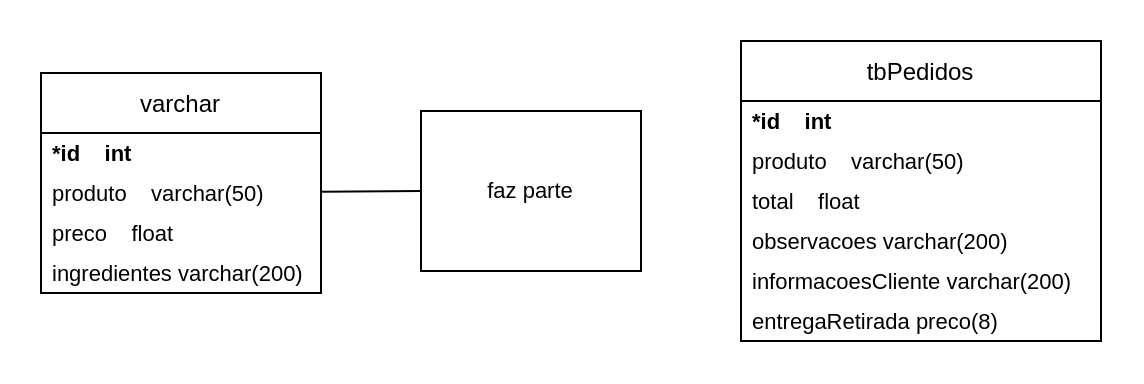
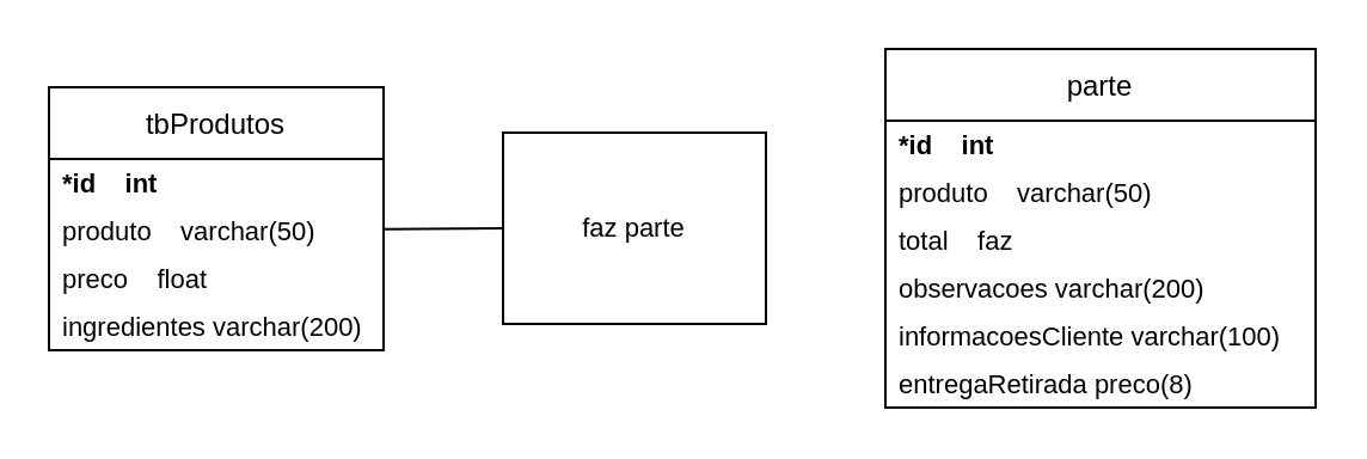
  <mxCell id="0" />
  <mxCell id="1" parent="0" />
- <mxCell id="2" value="varchar" style="swimlane;fontStyle=0;childLayout=stackLayout;horizontal=1;startSize=30;horizontalStack=0;resizeParent=1;resizeParentMax=0;resizeLast=0;collapsible=1;marginBottom=0;" vertex="1" parent="1"><mxGeometry x="20" y="36" width="140" height="110" as="geometry"><mxRectangle x="240" y="30" width="110" height="30" as="alternateBounds" /></mxGeometry></mxCell>
+ <mxCell id="2" value="tbProdutos" style="swimlane;fontStyle=0;childLayout=stackLayout;horizontal=1;startSize=30;horizontalStack=0;resizeParent=1;resizeParentMax=0;resizeLast=0;collapsible=1;marginBottom=0;" vertex="1" parent="1"><mxGeometry x="20" y="36" width="140" height="110" as="geometry"><mxRectangle x="240" y="30" width="110" height="30" as="alternateBounds" /></mxGeometry></mxCell>
  <mxCell id="3" value="*id    int" style="text;strokeColor=none;fillColor=none;align=left;verticalAlign=middle;spacingLeft=4;spacingRight=4;overflow=hidden;points=[[0,0.5],[1,0.5]];portConstraint=eastwest;rotatable=0;fontSize=11;fontStyle=1" vertex="1" parent="2"><mxGeometry y="30" width="140" height="20" as="geometry" /></mxCell>
  <mxCell id="4" value="produto    varchar(50)" style="text;strokeColor=none;fillColor=none;align=left;verticalAlign=middle;spacingLeft=4;spacingRight=4;overflow=hidden;points=[[0,0.5],[1,0.5]];portConstraint=eastwest;rotatable=0;fontSize=11;" vertex="1" parent="2"><mxGeometry y="50" width="140" height="20" as="geometry" /></mxCell>
  <mxCell id="5" value="preco    float" style="text;strokeColor=none;fillColor=none;align=left;verticalAlign=middle;spacingLeft=4;spacingRight=4;overflow=hidden;points=[[0,0.5],[1,0.5]];portConstraint=eastwest;rotatable=0;fontSize=11;" vertex="1" parent="2"><mxGeometry y="70" width="140" height="20" as="geometry" /></mxCell>
  <mxCell id="6" value="ingredientes varchar(200)" style="text;strokeColor=none;fillColor=none;align=left;verticalAlign=middle;spacingLeft=4;spacingRight=4;overflow=hidden;points=[[0,0.5],[1,0.5]];portConstraint=eastwest;rotatable=0;fontSize=11;" vertex="1" parent="2"><mxGeometry y="90" width="140" height="20" as="geometry" /></mxCell>
- <mxCell id="7" value="tbPedidos" style="swimlane;fontStyle=0;childLayout=stackLayout;horizontal=1;startSize=30;horizontalStack=0;resizeParent=1;resizeParentMax=0;resizeLast=0;collapsible=1;marginBottom=0;" vertex="1" parent="1"><mxGeometry x="370" y="20" width="180" height="150" as="geometry"><mxRectangle x="240" y="30" width="110" height="30" as="alternateBounds" /></mxGeometry></mxCell>
+ <mxCell id="7" value="parte" style="swimlane;fontStyle=0;childLayout=stackLayout;horizontal=1;startSize=30;horizontalStack=0;resizeParent=1;resizeParentMax=0;resizeLast=0;collapsible=1;marginBottom=0;" vertex="1" parent="1"><mxGeometry x="370" y="20" width="180" height="150" as="geometry"><mxRectangle x="240" y="30" width="110" height="30" as="alternateBounds" /></mxGeometry></mxCell>
  <mxCell id="8" value="*id    int" style="text;strokeColor=none;fillColor=none;align=left;verticalAlign=middle;spacingLeft=4;spacingRight=4;overflow=hidden;points=[[0,0.5],[1,0.5]];portConstraint=eastwest;rotatable=0;fontSize=11;fontStyle=1" vertex="1" parent="7"><mxGeometry y="30" width="180" height="20" as="geometry" /></mxCell>
  <mxCell id="9" value="produto    varchar(50)" style="text;strokeColor=none;fillColor=none;align=left;verticalAlign=middle;spacingLeft=4;spacingRight=4;overflow=hidden;points=[[0,0.5],[1,0.5]];portConstraint=eastwest;rotatable=0;fontSize=11;" vertex="1" parent="7"><mxGeometry y="50" width="180" height="20" as="geometry" /></mxCell>
- <mxCell id="10" value="total    float" style="text;strokeColor=none;fillColor=none;align=left;verticalAlign=middle;spacingLeft=4;spacingRight=4;overflow=hidden;points=[[0,0.5],[1,0.5]];portConstraint=eastwest;rotatable=0;fontSize=11;" vertex="1" parent="7"><mxGeometry y="70" width="180" height="20" as="geometry" /></mxCell>
+ <mxCell id="10" value="total    faz" style="text;strokeColor=none;fillColor=none;align=left;verticalAlign=middle;spacingLeft=4;spacingRight=4;overflow=hidden;points=[[0,0.5],[1,0.5]];portConstraint=eastwest;rotatable=0;fontSize=11;" vertex="1" parent="7"><mxGeometry y="70" width="180" height="20" as="geometry" /></mxCell>
  <mxCell id="11" value="observacoes varchar(200)" style="text;strokeColor=none;fillColor=none;align=left;verticalAlign=middle;spacingLeft=4;spacingRight=4;overflow=hidden;points=[[0,0.5],[1,0.5]];portConstraint=eastwest;rotatable=0;fontSize=11;" vertex="1" parent="7"><mxGeometry y="90" width="180" height="20" as="geometry" /></mxCell>
- <mxCell id="12" value="informacoesCliente varchar(200)" style="text;strokeColor=none;fillColor=none;align=left;verticalAlign=middle;spacingLeft=4;spacingRight=4;overflow=hidden;points=[[0,0.5],[1,0.5]];portConstraint=eastwest;rotatable=0;fontSize=11;" vertex="1" parent="7"><mxGeometry y="110" width="180" height="20" as="geometry" /></mxCell>
+ <mxCell id="12" value="informacoesCliente varchar(100)" style="text;strokeColor=none;fillColor=none;align=left;verticalAlign=middle;spacingLeft=4;spacingRight=4;overflow=hidden;points=[[0,0.5],[1,0.5]];portConstraint=eastwest;rotatable=0;fontSize=11;" vertex="1" parent="7"><mxGeometry y="110" width="180" height="20" as="geometry" /></mxCell>
  <mxCell id="13" value="entregaRetirada preco(8)" style="text;strokeColor=none;fillColor=none;align=left;verticalAlign=middle;spacingLeft=4;spacingRight=4;overflow=hidden;points=[[0,0.5],[1,0.5]];portConstraint=eastwest;rotatable=0;fontSize=11;" vertex="1" parent="7"><mxGeometry y="130" width="180" height="20" as="geometry" /></mxCell>
  <mxCell id="14" value="faz parte" style="whiteSpace=wrap;html=1;fontSize=11;rounded=0;" vertex="1" parent="1"><mxGeometry x="210" y="55" width="110" height="80" as="geometry" /></mxCell>
  <mxCell id="15" style="edgeStyle=none;html=1;entryX=0;entryY=0.5;entryDx=0;entryDy=0;fontSize=11;endArrow=none;endFill=0;" edge="1" parent="1" source="4" target="14"><mxGeometry relative="1" as="geometry" /></mxCell>
